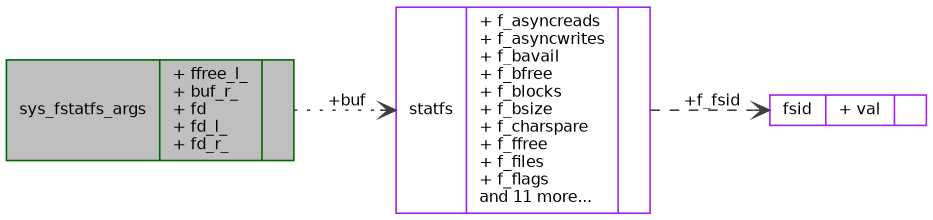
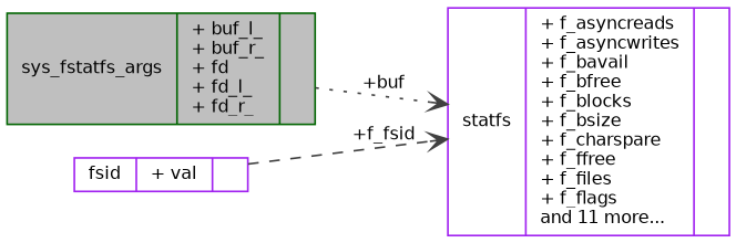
  digraph {
    rankdir=LR
    node [color=purple fillcolor=white fontname=Helvetica fontsize=10 shape=record style=filled]
    edge [arrowhead=vee color=grey25 fontname=Helvetica fontsize=10 labelfontname=Helvetica labelfontsize=10]
-   n1 [color=darkgreen fillcolor=grey75 fontcolor=black height=0.2 label="{sys_fstatfs_args\n|+ ffree_l_\l+ buf_r_\l+ fd\l+ fd_l_\l+ fd_r_\l|}" width=0.4]
+   n1 [color=darkgreen fillcolor=grey75 fontcolor=black height=0.2 label="{sys_fstatfs_args\n|+ buf_l_\l+ buf_r_\l+ fd\l+ fd_l_\l+ fd_r_\l|}" width=0.4]
    n2 [height=0.2 label="{statfs\n|+ f_asyncreads\l+ f_asyncwrites\l+ f_bavail\l+ f_bfree\l+ f_blocks\l+ f_bsize\l+ f_charspare\l+ f_ffree\l+ f_files\l+ f_flags\land 11 more...\l|}" width=0.4]
    n3 [height=0.2 label="{fsid\n|+ val\l|}" width=0.4]
    n1 -> n2 [label=" +buf" style=dotted]
-   n2 -> n3 [label=" +f_fsid" style=dashed]
+   n3 -> n2 [label=" +f_fsid" style=dashed]
  }
